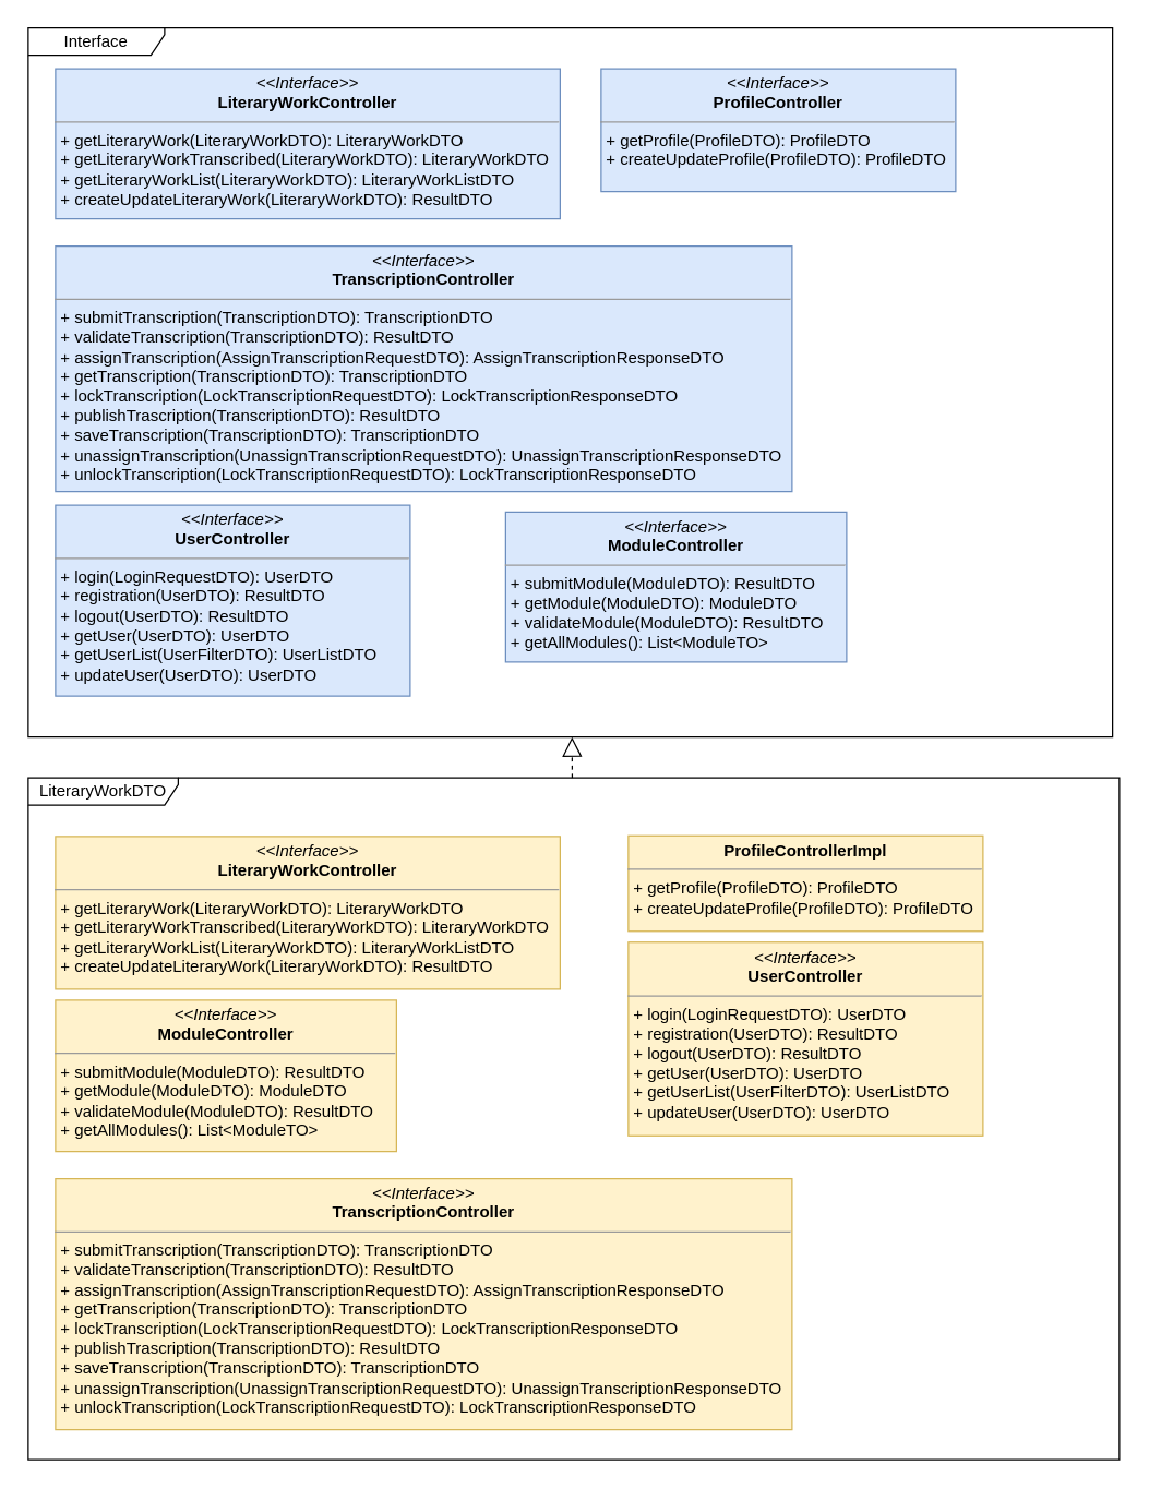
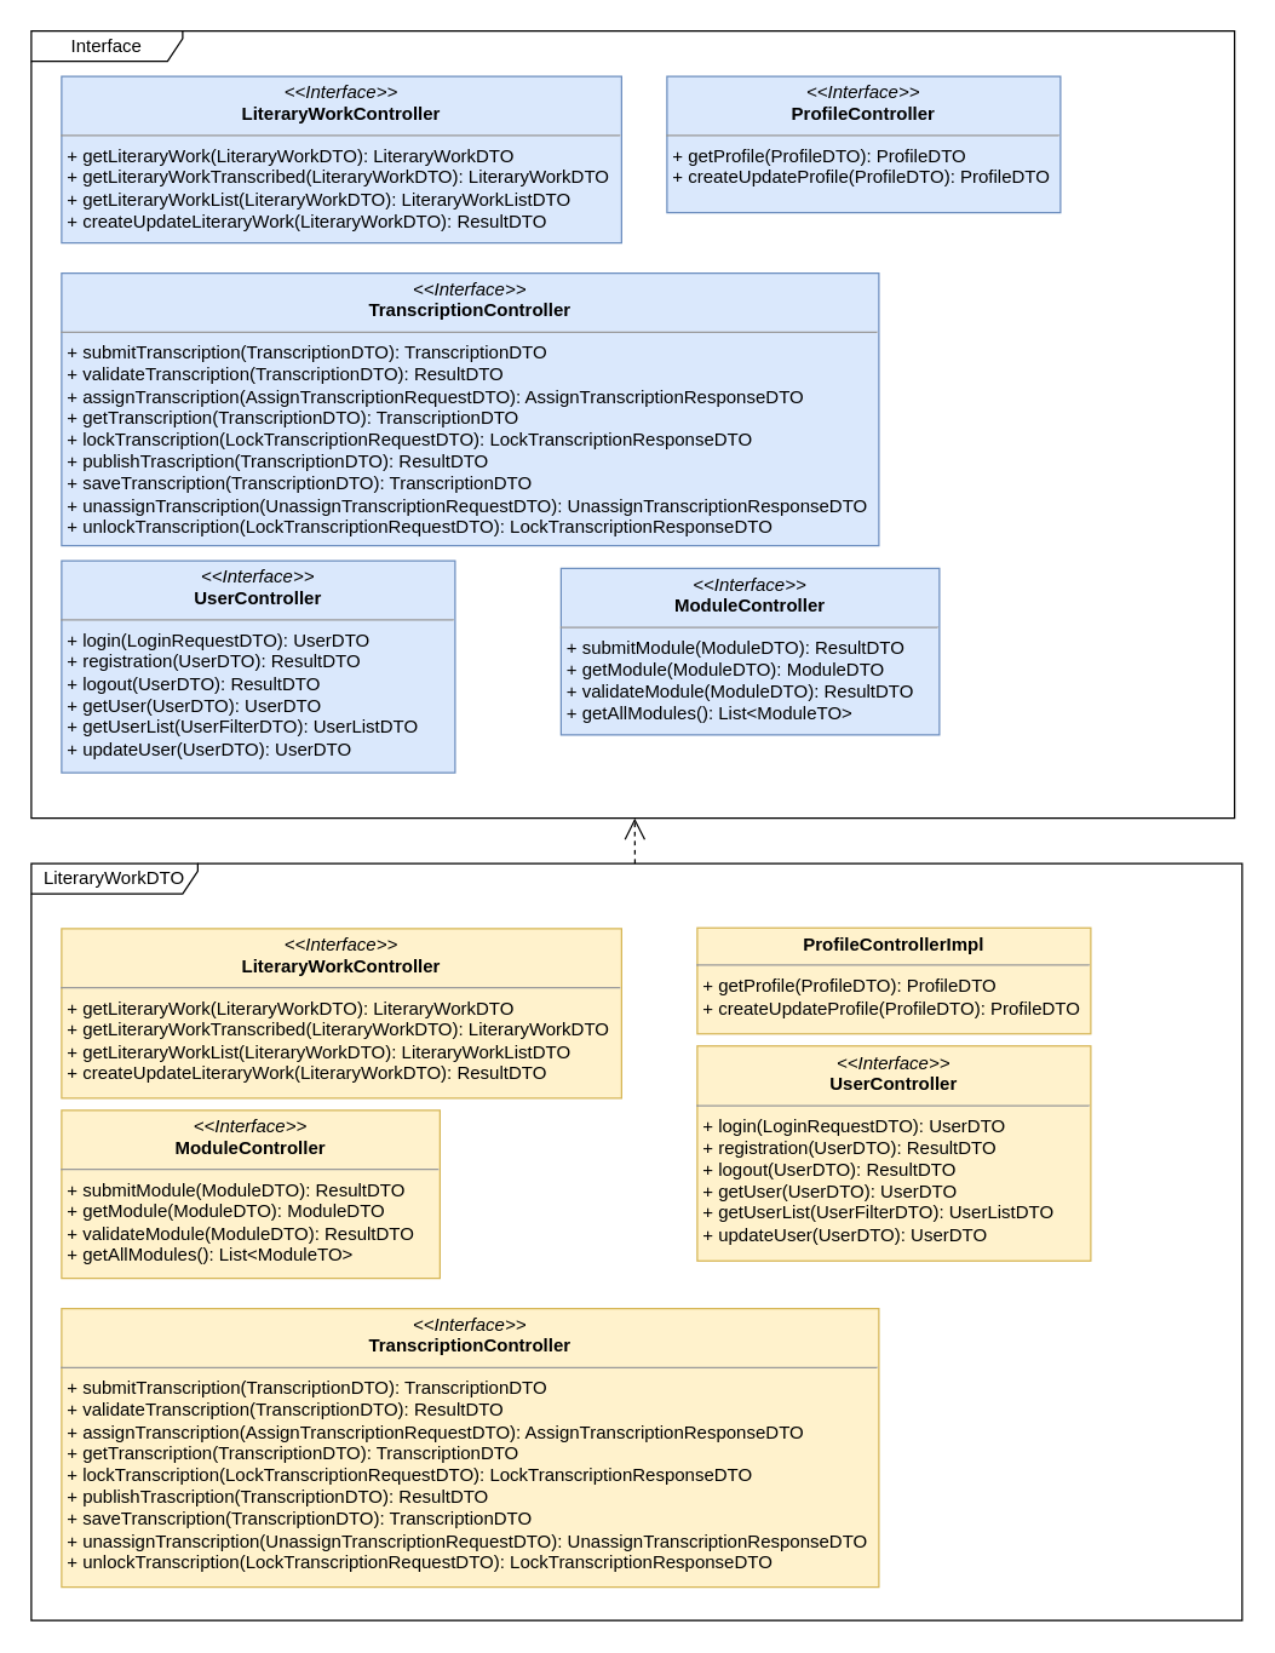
  <mxCell id="0" />
  <mxCell id="1" parent="0" />
  <mxCell id="2" value="&lt;p style=&quot;margin: 0px ; margin-top: 4px ; text-align: center&quot;&gt;&lt;i&gt;&amp;lt;&amp;lt;Interface&amp;gt;&amp;gt;&lt;/i&gt;&lt;br&gt;&lt;b&gt;LiteraryWorkController&lt;/b&gt;&lt;/p&gt;&lt;hr size=&quot;1&quot;&gt;&lt;p style=&quot;margin: 0px ; margin-left: 4px&quot;&gt;+ getLiteraryWork(LiteraryWorkDTO): LiteraryWorkDTO&lt;br&gt;+ getLiteraryWorkTranscribed(LiteraryWorkDTO): LiteraryWorkDTO&lt;/p&gt;&lt;p style=&quot;margin: 0px ; margin-left: 4px&quot;&gt;+ getLiteraryWorkList(LiteraryWorkDTO): LiteraryWorkListDTO&lt;/p&gt;&lt;p style=&quot;margin: 0px ; margin-left: 4px&quot;&gt;+&amp;nbsp;createUpdateLiteraryWork(LiteraryWorkDTO):&amp;nbsp;ResultDTO&lt;/p&gt;&lt;p&gt;&lt;br&gt;&lt;/p&gt;" style="verticalAlign=top;align=left;overflow=fill;fontSize=12;fontFamily=Helvetica;html=1;fillColor=#dae8fc;strokeColor=#6c8ebf;" parent="1" vertex="1"><mxGeometry x="40" y="50" width="370" height="110" as="geometry" /></mxCell>
  <mxCell id="3" value="&lt;p style=&quot;margin: 4px 0px 0px ; text-align: center&quot;&gt;&lt;i&gt;&amp;lt;&amp;lt;Interface&amp;gt;&amp;gt;&lt;/i&gt;&lt;br&gt;&lt;b&gt;LiteraryWorkController&lt;/b&gt;&lt;/p&gt;&lt;hr size=&quot;1&quot;&gt;&lt;p style=&quot;margin: 0px 0px 0px 4px&quot;&gt;+ getLiteraryWork(LiteraryWorkDTO): LiteraryWorkDTO&lt;br&gt;+ getLiteraryWorkTranscribed(LiteraryWorkDTO): LiteraryWorkDTO&lt;/p&gt;&lt;p style=&quot;margin: 0px 0px 0px 4px&quot;&gt;+ getLiteraryWorkList(LiteraryWorkDTO): LiteraryWorkListDTO&lt;/p&gt;&lt;p style=&quot;margin: 0px 0px 0px 4px&quot;&gt;+&amp;nbsp;createUpdateLiteraryWork(LiteraryWorkDTO):&amp;nbsp;ResultDTO&lt;/p&gt;&lt;p&gt;&lt;br&gt;&lt;/p&gt;" style="verticalAlign=top;align=left;overflow=fill;fontSize=12;fontFamily=Helvetica;html=1;fillColor=#fff2cc;strokeColor=#d6b656;" parent="1" vertex="1"><mxGeometry x="40" y="613" width="370" height="112" as="geometry" /></mxCell>
  <mxCell id="4" value="&lt;p style=&quot;margin: 0px ; margin-top: 4px ; text-align: center&quot;&gt;&lt;i&gt;&amp;lt;&amp;lt;Interface&amp;gt;&amp;gt;&lt;/i&gt;&lt;br&gt;&lt;b&gt;ProfileController&lt;/b&gt;&lt;/p&gt;&lt;hr size=&quot;1&quot;&gt;&lt;p style=&quot;margin: 0px ; margin-left: 4px&quot;&gt;+ getProfile(ProfileDTO): ProfileDTO&lt;br&gt;+ createUpdateProfile(ProfileDTO): ProfileDTO&lt;/p&gt;&lt;p&gt;&lt;br&gt;&lt;/p&gt;" style="verticalAlign=top;align=left;overflow=fill;fontSize=12;fontFamily=Helvetica;html=1;fillColor=#dae8fc;strokeColor=#6c8ebf;" parent="1" vertex="1"><mxGeometry x="440" y="50" width="260" height="90" as="geometry" /></mxCell>
  <mxCell id="5" value="&lt;p style=&quot;margin: 0px ; margin-top: 4px ; text-align: center&quot;&gt;&lt;b&gt;ProfileControllerImpl&lt;/b&gt;&lt;/p&gt;&lt;hr size=&quot;1&quot;&gt;&lt;p style=&quot;margin: 0px ; margin-left: 4px&quot;&gt;+ getProfile(ProfileDTO): ProfileDTO&lt;br&gt;+ createUpdateProfile(ProfileDTO): ProfileDTO&lt;/p&gt;&lt;div&gt;&lt;span&gt;&lt;br&gt;&lt;/span&gt;&lt;/div&gt;&lt;div&gt;&lt;span&gt;&lt;br&gt;&lt;/span&gt;&lt;/div&gt;&lt;p&gt;&lt;span&gt;&lt;br&gt;&lt;/span&gt;&lt;/p&gt;&lt;p&gt;&lt;span&gt;&lt;br&gt;&lt;/span&gt;&lt;/p&gt;&lt;p&gt;&lt;span&gt;&lt;br&gt;&lt;/span&gt;&lt;/p&gt;&lt;p&gt;&lt;br&gt;&lt;/p&gt;&lt;p&gt;&lt;br&gt;&lt;/p&gt;&lt;p&gt;&lt;br&gt;&lt;/p&gt;" style="verticalAlign=top;align=left;overflow=fill;fontSize=12;fontFamily=Helvetica;html=1;fillColor=#fff2cc;strokeColor=#d6b656;" parent="1" vertex="1"><mxGeometry x="460" y="612.5" width="260" height="70" as="geometry" /></mxCell>
  <mxCell id="6" value="&lt;p style=&quot;margin: 4px 0px 0px ; text-align: center&quot;&gt;&lt;i&gt;&amp;lt;&amp;lt;Interface&amp;gt;&amp;gt;&lt;/i&gt;&lt;br&gt;&lt;b&gt;TranscriptionController&lt;/b&gt;&lt;/p&gt;&lt;hr size=&quot;1&quot;&gt;&lt;p style=&quot;margin: 0px 0px 0px 4px&quot;&gt;+ submitTranscription(TranscriptionDTO): TranscriptionDTO&lt;br&gt;+ validateTranscription(TranscriptionDTO): ResultDTO&lt;/p&gt;&lt;p style=&quot;margin: 0px 0px 0px 4px&quot;&gt;+ assignTranscription(AssignTranscriptionRequestDTO): AssignTranscriptionResponseDTO&lt;/p&gt;&lt;p style=&quot;margin: 0px 0px 0px 4px&quot;&gt;+&amp;nbsp;getTranscription(TranscriptionDTO): TranscriptionDTO&lt;/p&gt;&lt;p style=&quot;margin: 0px 0px 0px 4px&quot;&gt;+&amp;nbsp;lockTranscription(LockTranscriptionRequestDTO):&amp;nbsp;LockTranscriptionResponseDTO&lt;/p&gt;&lt;p style=&quot;margin: 0px 0px 0px 4px&quot;&gt;+&amp;nbsp;publishTrascription(TranscriptionDTO): ResultDTO&lt;br&gt;+ saveTranscription(TranscriptionDTO): TranscriptionDTO&lt;br&gt;+ unassignTranscription(UnassignTranscriptionRequestDTO): UnassignTranscriptionResponseDTO&lt;br&gt;+ unlockTranscription(LockTranscriptionRequestDTO):&amp;nbsp;LockTranscriptionResponseDTO&lt;/p&gt;" style="verticalAlign=top;align=left;overflow=fill;fontSize=12;fontFamily=Helvetica;html=1;fillColor=#dae8fc;strokeColor=#6c8ebf;" parent="1" vertex="1"><mxGeometry x="40" y="180" width="540" height="180" as="geometry" /></mxCell>
  <mxCell id="7" value="&lt;p style=&quot;margin: 4px 0px 0px ; text-align: center&quot;&gt;&lt;i&gt;&amp;lt;&amp;lt;Interface&amp;gt;&amp;gt;&lt;/i&gt;&lt;br&gt;&lt;b&gt;TranscriptionController&lt;/b&gt;&lt;/p&gt;&lt;hr size=&quot;1&quot;&gt;&lt;p style=&quot;margin: 0px 0px 0px 4px&quot;&gt;+ submitTranscription(TranscriptionDTO): TranscriptionDTO&lt;br&gt;+ validateTranscription(TranscriptionDTO): ResultDTO&lt;/p&gt;&lt;p style=&quot;margin: 0px 0px 0px 4px&quot;&gt;+ assignTranscription(AssignTranscriptionRequestDTO): AssignTranscriptionResponseDTO&lt;/p&gt;&lt;p style=&quot;margin: 0px 0px 0px 4px&quot;&gt;+&amp;nbsp;getTranscription(TranscriptionDTO): TranscriptionDTO&lt;/p&gt;&lt;p style=&quot;margin: 0px 0px 0px 4px&quot;&gt;+&amp;nbsp;lockTranscription(LockTranscriptionRequestDTO):&amp;nbsp;LockTranscriptionResponseDTO&lt;/p&gt;&lt;p style=&quot;margin: 0px 0px 0px 4px&quot;&gt;+&amp;nbsp;publishTrascription(TranscriptionDTO): ResultDTO&lt;br&gt;+ saveTranscription(TranscriptionDTO): TranscriptionDTO&lt;br&gt;+ unassignTranscription(UnassignTranscriptionRequestDTO): UnassignTranscriptionResponseDTO&lt;br&gt;+ unlockTranscription(LockTranscriptionRequestDTO):&amp;nbsp;LockTranscriptionResponseDTO&lt;/p&gt;" style="verticalAlign=top;align=left;overflow=fill;fontSize=12;fontFamily=Helvetica;html=1;fillColor=#fff2cc;strokeColor=#d6b656;" parent="1" vertex="1"><mxGeometry x="40" y="864" width="540" height="184" as="geometry" /></mxCell>
  <mxCell id="8" value="&lt;p style=&quot;margin: 0px ; margin-top: 4px ; text-align: center&quot;&gt;&lt;i&gt;&amp;lt;&amp;lt;Interface&amp;gt;&amp;gt;&lt;/i&gt;&lt;br&gt;&lt;b&gt;ModuleController&lt;/b&gt;&lt;/p&gt;&lt;hr size=&quot;1&quot;&gt;&lt;p style=&quot;margin: 0px ; margin-left: 4px&quot;&gt;+ submitModule(ModuleDTO):&amp;nbsp;ResultDTO&lt;br&gt;+ getModule(ModuleDTO): ModuleDTO&lt;/p&gt;&lt;p style=&quot;margin: 0px ; margin-left: 4px&quot;&gt;+ validateModule(ModuleDTO): ResultDTO&lt;br&gt;+ getAllModules(): List&amp;lt;ModuleTO&amp;gt;&lt;/p&gt;&lt;p&gt;&lt;br&gt;&lt;/p&gt;" style="verticalAlign=top;align=left;overflow=fill;fontSize=12;fontFamily=Helvetica;html=1;fillColor=#dae8fc;strokeColor=#6c8ebf;" parent="1" vertex="1"><mxGeometry x="370" y="375" width="250" height="110" as="geometry" /></mxCell>
  <mxCell id="9" value="&lt;p style=&quot;margin: 4px 0px 0px ; text-align: center&quot;&gt;&lt;i&gt;&amp;lt;&amp;lt;Interface&amp;gt;&amp;gt;&lt;/i&gt;&lt;br&gt;&lt;b&gt;ModuleController&lt;/b&gt;&lt;/p&gt;&lt;hr size=&quot;1&quot;&gt;&lt;p style=&quot;margin: 0px 0px 0px 4px&quot;&gt;+ submitModule(ModuleDTO):&amp;nbsp;ResultDTO&lt;br&gt;+ getModule(ModuleDTO): ModuleDTO&lt;/p&gt;&lt;p style=&quot;margin: 0px 0px 0px 4px&quot;&gt;+ validateModule(ModuleDTO): ResultDTO&lt;br&gt;+ getAllModules(): List&amp;lt;ModuleTO&amp;gt;&lt;/p&gt;&lt;p&gt;&lt;br&gt;&lt;/p&gt;" style="verticalAlign=top;align=left;overflow=fill;fontSize=12;fontFamily=Helvetica;html=1;fillColor=#fff2cc;strokeColor=#d6b656;" parent="1" vertex="1"><mxGeometry x="40" y="733" width="250" height="111" as="geometry" /></mxCell>
  <mxCell id="10" value="&lt;p style=&quot;margin: 0px ; margin-top: 4px ; text-align: center&quot;&gt;&lt;i&gt;&amp;lt;&amp;lt;Interface&amp;gt;&amp;gt;&lt;/i&gt;&lt;br&gt;&lt;b&gt;UserController&lt;/b&gt;&lt;/p&gt;&lt;hr size=&quot;1&quot;&gt;&lt;p style=&quot;margin: 0px ; margin-left: 4px&quot;&gt;+ login(LoginRequestDTO): UserDTO&lt;br&gt;+ registration(UserDTO): ResultDTO&lt;/p&gt;&lt;p style=&quot;margin: 0px ; margin-left: 4px&quot;&gt;+ logout(UserDTO): ResultDTO&lt;br&gt;+ getUser(UserDTO): UserDTO&lt;br&gt;+ getUserList(UserFilterDTO): UserListDTO&lt;br&gt;+ updateUser(UserDTO): UserDTO&lt;/p&gt;&lt;p&gt;&lt;br&gt;&lt;/p&gt;" style="verticalAlign=top;align=left;overflow=fill;fontSize=12;fontFamily=Helvetica;html=1;fillColor=#dae8fc;strokeColor=#6c8ebf;" parent="1" vertex="1"><mxGeometry x="40" y="370" width="260" height="140" as="geometry" /></mxCell>
  <mxCell id="11" value="&lt;p style=&quot;margin: 4px 0px 0px ; text-align: center&quot;&gt;&lt;i&gt;&amp;lt;&amp;lt;Interface&amp;gt;&amp;gt;&lt;/i&gt;&lt;br&gt;&lt;b&gt;UserController&lt;/b&gt;&lt;/p&gt;&lt;hr size=&quot;1&quot;&gt;&lt;p style=&quot;margin: 0px 0px 0px 4px&quot;&gt;+ login(LoginRequestDTO): UserDTO&lt;br&gt;+ registration(UserDTO): ResultDTO&lt;/p&gt;&lt;p style=&quot;margin: 0px 0px 0px 4px&quot;&gt;+ logout(UserDTO): ResultDTO&lt;br&gt;+ getUser(UserDTO): UserDTO&lt;br&gt;+ getUserList(UserFilterDTO): UserListDTO&lt;br&gt;+ updateUser(UserDTO): UserDTO&lt;/p&gt;&lt;p&gt;&lt;br&gt;&lt;/p&gt;" style="verticalAlign=top;align=left;overflow=fill;fontSize=12;fontFamily=Helvetica;html=1;fillColor=#fff2cc;strokeColor=#d6b656;" parent="1" vertex="1"><mxGeometry x="460" y="690.5" width="260" height="142" as="geometry" /></mxCell>
  <mxCell id="12" value="Interface" style="shape=umlFrame;whiteSpace=wrap;html=1;width=100;height=20;" parent="1" vertex="1"><mxGeometry x="20" y="20" width="795" height="520" as="geometry" /></mxCell>
  <mxCell id="13" value="LiteraryWorkDTO" style="shape=umlFrame;whiteSpace=wrap;html=1;width=110;height=20;" parent="1" vertex="1"><mxGeometry x="20" y="570" width="800" height="500" as="geometry" /></mxCell>
- <mxCell id="14" value="" style="endArrow=block;dashed=1;endFill=0;endSize=12;html=1;" parent="1" source="13" target="12" edge="1"><mxGeometry width="160" relative="1" as="geometry"><mxPoint x="340" y="520" as="sourcePoint" /><mxPoint x="500" y="520" as="targetPoint" /></mxGeometry></mxCell>
+ <mxCell id="14" value="" style="endArrow=open;dashed=1;endFill=0;endSize=12;html=1;" parent="1" source="13" target="12" edge="1"><mxGeometry width="160" relative="1" as="geometry"><mxPoint x="340" y="520" as="sourcePoint" /><mxPoint x="500" y="520" as="targetPoint" /></mxGeometry></mxCell>
